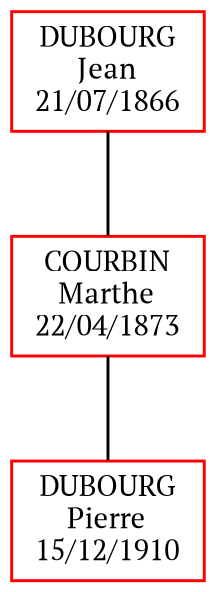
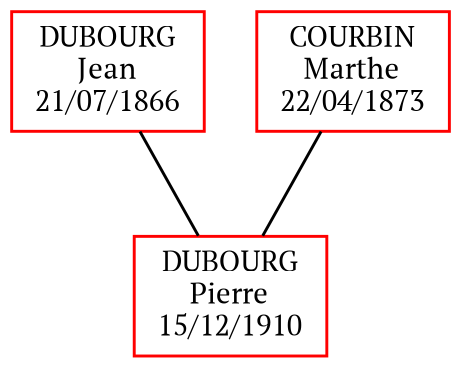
  digraph {
    fontname="PT Serif"
    rankdir=BT
    node [color=red fontname="PT Serif" fontsize=10 shape=box]
    edge [dir=none fontname="PT Serif"]
    n1 [label="DUBOURG\nPierre\n15/12/1910"]
    n2 [label="DUBOURG\nJean\n21/07/1866"]
    n3 [label="COURBIN\nMarthe\n22/04/1873"]
-   n3 -> n2
+   n1 -> n2
    n1 -> n3
  }
